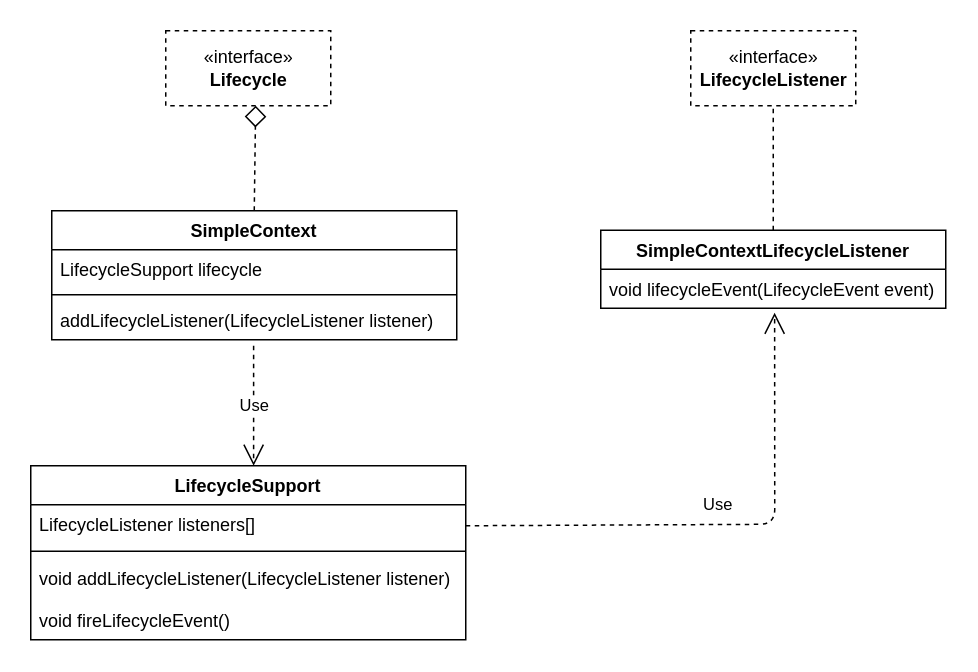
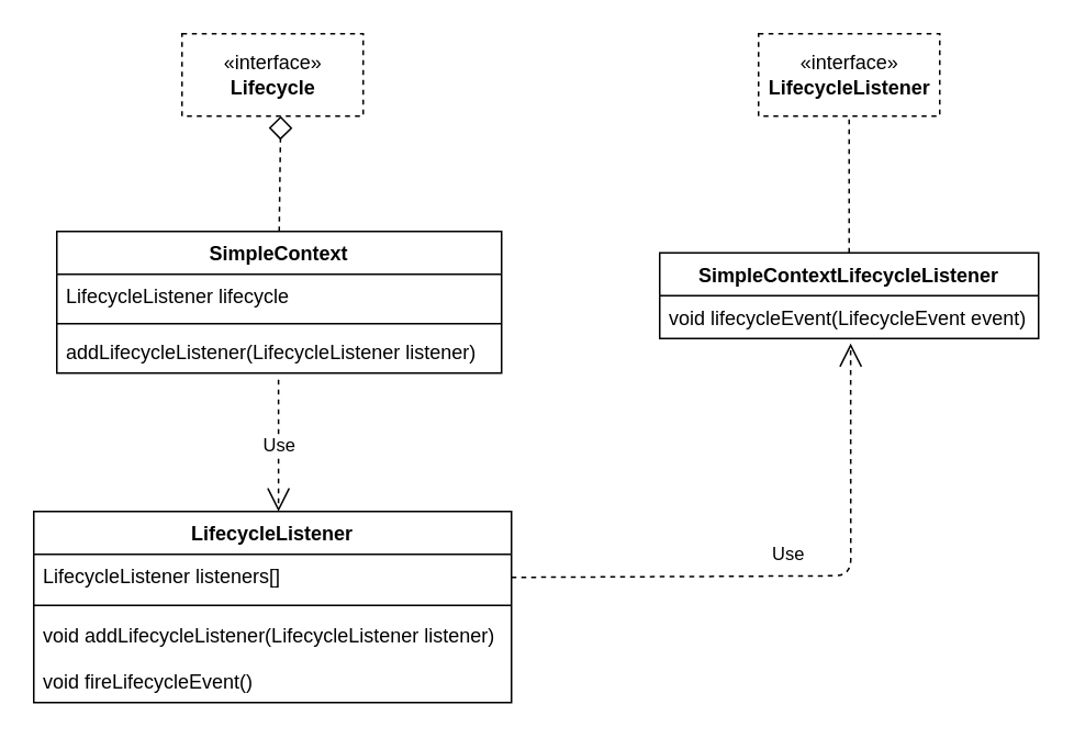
  <mxCell id="0" />
  <mxCell id="1" parent="0" />
  <mxCell id="2" value="«interface»&lt;br&gt;&lt;b&gt;LifecycleListener&lt;/b&gt;" style="html=1;dashed=1;" vertex="1" parent="1"><mxGeometry x="460" y="20" width="110" height="50" as="geometry" /></mxCell>
  <mxCell id="3" value="SimpleContextLifecycleListener" style="swimlane;fontStyle=1;align=center;verticalAlign=top;childLayout=stackLayout;horizontal=1;startSize=26;horizontalStack=0;resizeParent=1;resizeParentMax=0;resizeLast=0;collapsible=1;marginBottom=0;" vertex="1" parent="1"><mxGeometry x="400" y="153" width="230" height="52" as="geometry" /></mxCell>
  <mxCell id="4" value="void lifecycleEvent(LifecycleEvent event)" style="text;strokeColor=none;fillColor=none;align=left;verticalAlign=top;spacingLeft=4;spacingRight=4;overflow=hidden;rotatable=0;points=[[0,0.5],[1,0.5]];portConstraint=eastwest;" vertex="1" parent="3"><mxGeometry y="26" width="230" height="26" as="geometry" /></mxCell>
  <mxCell id="5" value="" style="endArrow=none;dashed=1;endFill=0;endSize=12;html=1;entryX=0.5;entryY=1;entryDx=0;entryDy=0;exitX=0.5;exitY=0;exitDx=0;exitDy=0;" edge="1" parent="1" source="3" target="2"><mxGeometry width="160" relative="1" as="geometry"><mxPoint x="514.5" y="140" as="sourcePoint" /><mxPoint x="515" y="30" as="targetPoint" /></mxGeometry></mxCell>
  <mxCell id="6" value="SimpleContext" style="swimlane;fontStyle=1;align=center;verticalAlign=top;childLayout=stackLayout;horizontal=1;startSize=26;horizontalStack=0;resizeParent=1;resizeParentMax=0;resizeLast=0;collapsible=1;marginBottom=0;" vertex="1" parent="1"><mxGeometry x="34" y="140" width="270" height="86" as="geometry" /></mxCell>
- <mxCell id="7" value="LifecycleSupport lifecycle" style="text;strokeColor=none;fillColor=none;align=left;verticalAlign=top;spacingLeft=4;spacingRight=4;overflow=hidden;rotatable=0;points=[[0,0.5],[1,0.5]];portConstraint=eastwest;" vertex="1" parent="6"><mxGeometry y="26" width="270" height="26" as="geometry" /></mxCell>
+ <mxCell id="7" value="LifecycleListener lifecycle" style="text;strokeColor=none;fillColor=none;align=left;verticalAlign=top;spacingLeft=4;spacingRight=4;overflow=hidden;rotatable=0;points=[[0,0.5],[1,0.5]];portConstraint=eastwest;" vertex="1" parent="6"><mxGeometry y="26" width="270" height="26" as="geometry" /></mxCell>
  <mxCell id="8" value="" style="line;strokeWidth=1;fillColor=none;align=left;verticalAlign=middle;spacingTop=-1;spacingLeft=3;spacingRight=3;rotatable=0;labelPosition=right;points=[];portConstraint=eastwest;" vertex="1" parent="6"><mxGeometry y="52" width="270" height="8" as="geometry" /></mxCell>
  <mxCell id="9" value="addLifecycleListener(LifecycleListener listener)" style="text;strokeColor=none;fillColor=none;align=left;verticalAlign=top;spacingLeft=4;spacingRight=4;overflow=hidden;rotatable=0;points=[[0,0.5],[1,0.5]];portConstraint=eastwest;" vertex="1" parent="6"><mxGeometry y="60" width="270" height="26" as="geometry" /></mxCell>
  <mxCell id="10" value="«interface»&lt;br&gt;&lt;b&gt;Lifecycle&lt;/b&gt;" style="html=1;dashed=1;" vertex="1" parent="1"><mxGeometry x="110" y="20" width="110" height="50" as="geometry" /></mxCell>
  <mxCell id="11" value="" style="endArrow=diamond;dashed=1;endFill=0;endSize=12;html=1;exitX=0.5;exitY=0;exitDx=0;exitDy=0;entryX=0.545;entryY=1;entryDx=0;entryDy=0;entryPerimeter=0;" edge="1" parent="1" source="6" target="10"><mxGeometry width="160" relative="1" as="geometry"><mxPoint x="220" y="160" as="sourcePoint" /><mxPoint x="170" y="30" as="targetPoint" /></mxGeometry></mxCell>
- <mxCell id="12" value="LifecycleSupport" style="swimlane;fontStyle=1;align=center;verticalAlign=top;childLayout=stackLayout;horizontal=1;startSize=26;horizontalStack=0;resizeParent=1;resizeParentMax=0;resizeLast=0;collapsible=1;marginBottom=0;" vertex="1" parent="1"><mxGeometry x="20" y="310" width="290" height="116" as="geometry" /></mxCell>
+ <mxCell id="12" value="LifecycleListener" style="swimlane;fontStyle=1;align=center;verticalAlign=top;childLayout=stackLayout;horizontal=1;startSize=26;horizontalStack=0;resizeParent=1;resizeParentMax=0;resizeLast=0;collapsible=1;marginBottom=0;" vertex="1" parent="1"><mxGeometry x="20" y="310" width="290" height="116" as="geometry" /></mxCell>
  <mxCell id="13" value="LifecycleListener listeners[]" style="text;strokeColor=none;fillColor=none;align=left;verticalAlign=top;spacingLeft=4;spacingRight=4;overflow=hidden;rotatable=0;points=[[0,0.5],[1,0.5]];portConstraint=eastwest;" vertex="1" parent="12"><mxGeometry y="26" width="290" height="26" as="geometry" /></mxCell>
  <mxCell id="14" value="" style="line;strokeWidth=1;fillColor=none;align=left;verticalAlign=middle;spacingTop=-1;spacingLeft=3;spacingRight=3;rotatable=0;labelPosition=right;points=[];portConstraint=eastwest;" vertex="1" parent="12"><mxGeometry y="52" width="290" height="10" as="geometry" /></mxCell>
  <mxCell id="15" value="void addLifecycleListener(LifecycleListener listener)" style="text;strokeColor=none;fillColor=none;align=left;verticalAlign=top;spacingLeft=4;spacingRight=4;overflow=hidden;rotatable=0;points=[[0,0.5],[1,0.5]];portConstraint=eastwest;" vertex="1" parent="12"><mxGeometry y="62" width="290" height="28" as="geometry" /></mxCell>
  <mxCell id="16" value="void fireLifecycleEvent()" style="text;strokeColor=none;fillColor=none;align=left;verticalAlign=top;spacingLeft=4;spacingRight=4;overflow=hidden;rotatable=0;points=[[0,0.5],[1,0.5]];portConstraint=eastwest;" vertex="1" parent="12"><mxGeometry y="90" width="290" height="26" as="geometry" /></mxCell>
  <mxCell id="17" value="Use" style="endArrow=open;endSize=12;dashed=1;html=1;entryX=0.504;entryY=1.115;entryDx=0;entryDy=0;entryPerimeter=0;" edge="1" parent="1" target="4"><mxGeometry x="-0.034" y="13" width="160" relative="1" as="geometry"><mxPoint x="310" y="350" as="sourcePoint" /><mxPoint x="530" y="230" as="targetPoint" /><Array as="points"><mxPoint x="516" y="349" /></Array><mxPoint as="offset" /></mxGeometry></mxCell>
  <mxCell id="18" value="Use" style="endArrow=open;endSize=12;dashed=1;html=1;" edge="1" parent="1"><mxGeometry width="160" relative="1" as="geometry"><mxPoint x="168.58" y="230" as="sourcePoint" /><mxPoint x="168.58" y="310" as="targetPoint" /><Array as="points" /></mxGeometry></mxCell>
